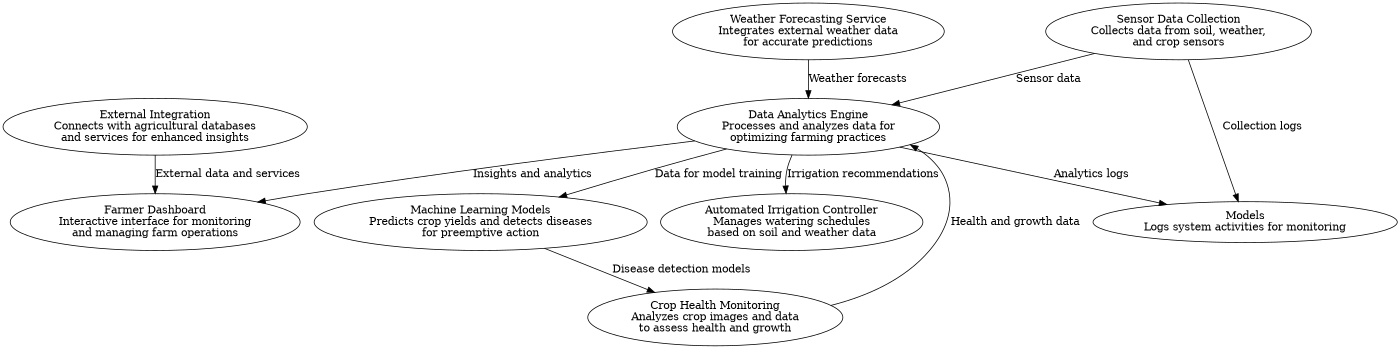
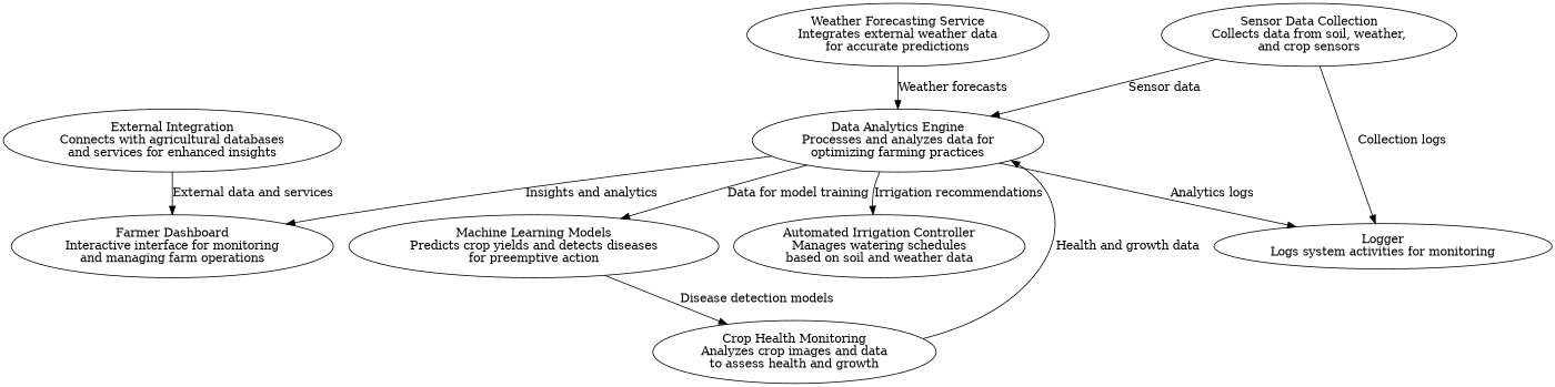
  digraph {
    n1 [label="Sensor Data Collection\nCollects data from soil, weather,\nand crop sensors"]
    n2 [label="Data Analytics Engine\nProcesses and analyzes data for\noptimizing farming practices"]
-   n3 [label="Models\nLogs system activities for monitoring"]
+   n3 [label="Logger\nLogs system activities for monitoring"]
    n4 [label="Weather Forecasting Service\nIntegrates external weather data\nfor accurate predictions"]
    n5 [label="Crop Health Monitoring\nAnalyzes crop images and data\nto assess health and growth"]
    n6 [label="Automated Irrigation Controller\nManages watering schedules\nbased on soil and weather data"]
    n7 [label="Farmer Dashboard\nInteractive interface for monitoring\nand managing farm operations"]
    n8 [label="Machine Learning Models\nPredicts crop yields and detects diseases\nfor preemptive action"]
    n9 [label="External Integration\nConnects with agricultural databases\nand services for enhanced insights"]
    n1 -> n2 [label="Sensor data"]
    n1 -> n3 [label="Collection logs"]
    n2 -> n3 [label="Analytics logs"]
    n2 -> n6 [label="Irrigation recommendations"]
    n2 -> n7 [label="Insights and analytics"]
    n2 -> n8 [label="Data for model training"]
    n4 -> n2 [label="Weather forecasts"]
    n5 -> n2 [label="Health and growth data"]
    n8 -> n5 [label="Disease detection models"]
    n9 -> n7 [label="External data and services"]
  }
